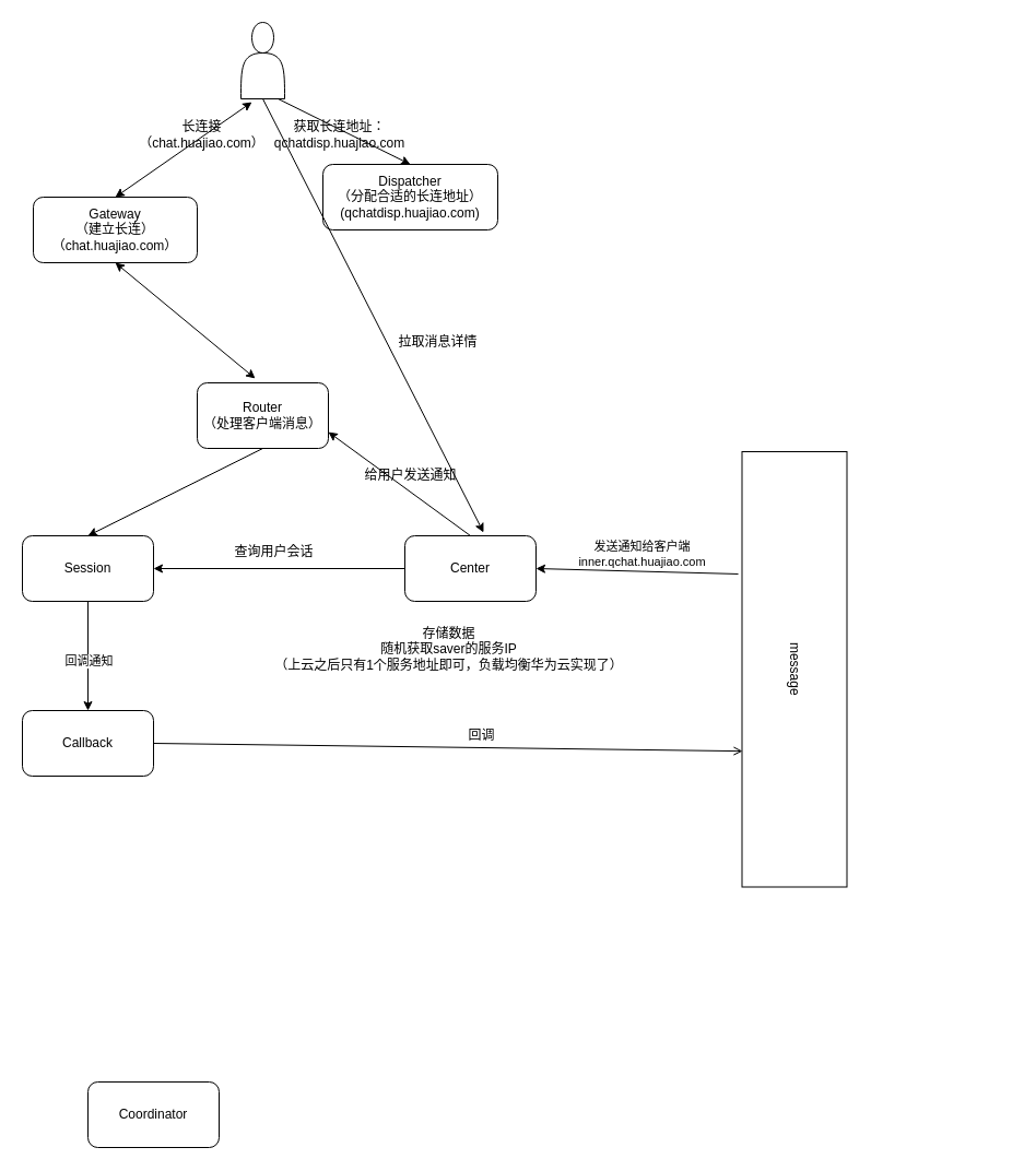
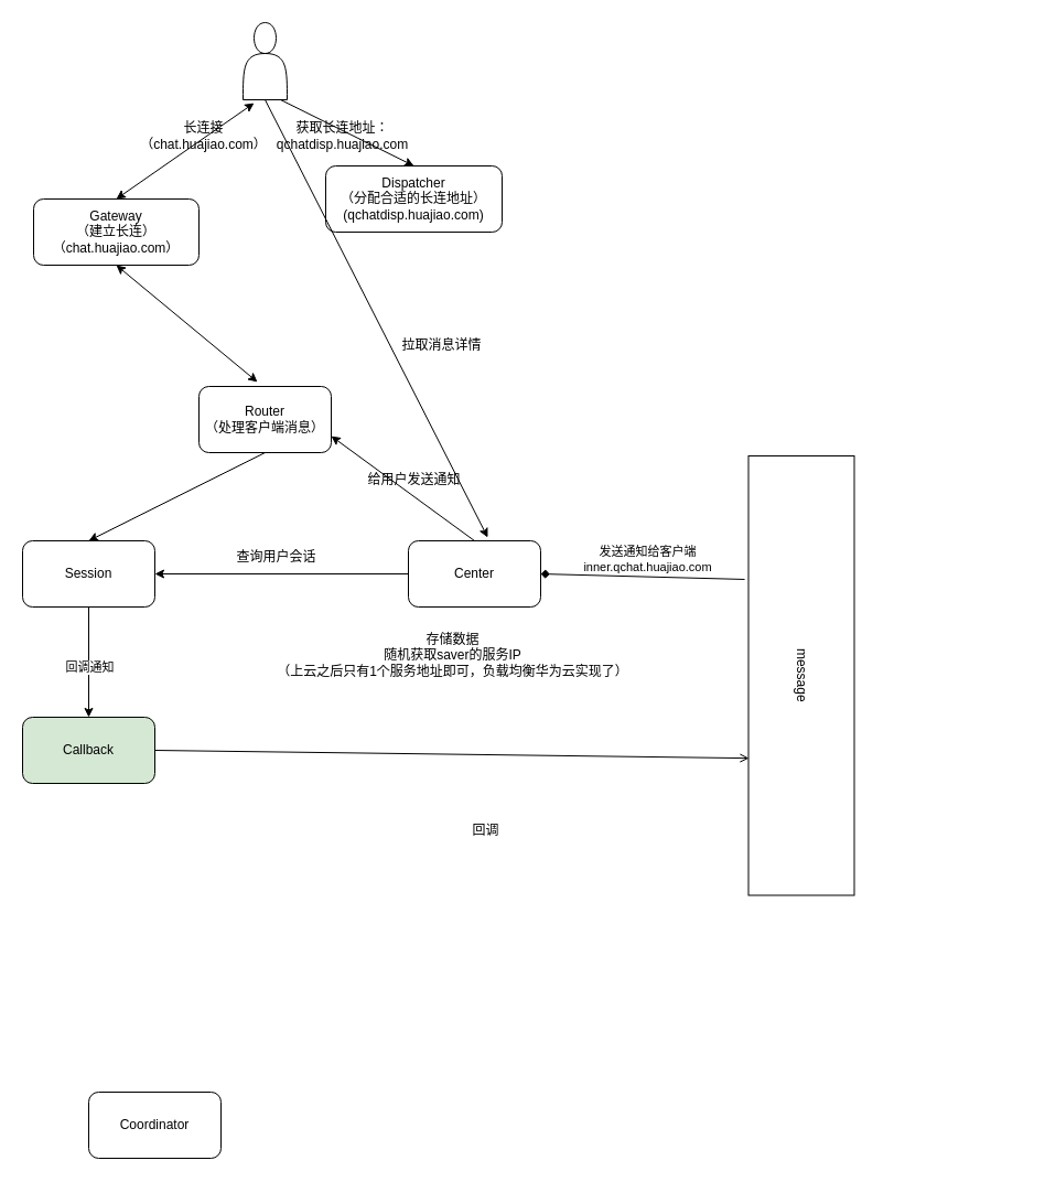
  <mxCell id="0" />
  <mxCell id="1" parent="0" />
  <mxCell id="2" value="Gateway&lt;br&gt;（建立长连）&lt;br&gt;（chat.huajiao.com）" style="rounded=1;whiteSpace=wrap;html=1;" vertex="1" parent="1"><mxGeometry x="30" y="180" width="150" height="60" as="geometry" /></mxCell>
- <mxCell id="3" value="Callback" style="rounded=1;whiteSpace=wrap;html=1;" vertex="1" parent="1"><mxGeometry x="20" y="650" width="120" height="60" as="geometry" /></mxCell>
+ <mxCell id="3" value="Callback" style="rounded=1;whiteSpace=wrap;html=1;fillColor=#d5e8d4;" vertex="1" parent="1"><mxGeometry x="20" y="650" width="120" height="60" as="geometry" /></mxCell>
  <mxCell id="4" value="Dispatcher&lt;br&gt;（分配合适的长连地址）&lt;br&gt;(qchatdisp.huajiao.com)" style="rounded=1;whiteSpace=wrap;html=1;" vertex="1" parent="1"><mxGeometry x="295" y="150" width="160" height="60" as="geometry" /></mxCell>
  <mxCell id="5" value="" style="shape=actor;whiteSpace=wrap;html=1;" vertex="1" parent="1"><mxGeometry x="220" y="20" width="40" height="70" as="geometry" /></mxCell>
  <mxCell id="6" value="长连接&lt;br&gt;（chat.huajiao.com）" style="text;html=1;align=center;verticalAlign=middle;resizable=0;points=[];autosize=1;strokeColor=none;fillColor=none;" vertex="1" parent="1"><mxGeometry x="114" y="103" width="140" height="40" as="geometry" /></mxCell>
  <mxCell id="7" value="" style="endArrow=classic;html=1;rounded=0;entryX=0.5;entryY=0;entryDx=0;entryDy=0;" edge="1" parent="1" target="4"><mxGeometry width="50" height="50" relative="1" as="geometry"><mxPoint x="254" y="90" as="sourcePoint" /><mxPoint x="304" y="40" as="targetPoint" /></mxGeometry></mxCell>
  <mxCell id="8" value="获取长连地址：&lt;br&gt;qchatdisp.huajiao.com" style="text;html=1;align=center;verticalAlign=middle;resizable=0;points=[];autosize=1;strokeColor=none;fillColor=none;" vertex="1" parent="1"><mxGeometry x="240" y="103" width="140" height="40" as="geometry" /></mxCell>
  <mxCell id="9" value="" style="endArrow=classic;startArrow=classic;html=1;rounded=0;exitX=0.5;exitY=0;exitDx=0;exitDy=0;" edge="1" parent="1" source="2"><mxGeometry width="50" height="50" relative="1" as="geometry"><mxPoint x="180" y="143" as="sourcePoint" /><mxPoint x="230" y="93" as="targetPoint" /></mxGeometry></mxCell>
  <mxCell id="10" value="Center" style="rounded=1;whiteSpace=wrap;html=1;container=0;" vertex="1" parent="1"><mxGeometry x="370" y="490" width="120" height="60" as="geometry" /></mxCell>
  <mxCell id="11" value="Coordinator" style="rounded=1;whiteSpace=wrap;html=1;container=0;" vertex="1" parent="1"><mxGeometry x="80" y="990" width="120" height="60" as="geometry" /></mxCell>
  <mxCell id="12" value="Router&lt;br&gt;（处理客户端消息）" style="rounded=1;whiteSpace=wrap;html=1;container=0;" vertex="1" parent="1"><mxGeometry x="180" y="350" width="120" height="60" as="geometry" /></mxCell>
  <mxCell id="13" value="Session" style="rounded=1;whiteSpace=wrap;html=1;container=0;" vertex="1" parent="1"><mxGeometry x="20" y="490" width="120" height="60" as="geometry" /></mxCell>
  <mxCell id="14" value="message" style="rounded=0;whiteSpace=wrap;html=1;rotation=90;container=0;" vertex="1" parent="1"><mxGeometry x="527.25" y="564.25" width="398.5" height="96" as="geometry" /></mxCell>
- <mxCell id="15" value="" style="endArrow=classic;html=1;rounded=0;entryX=1;entryY=0.5;entryDx=0;entryDy=0;exitX=0.281;exitY=1.036;exitDx=0;exitDy=0;exitPerimeter=0;" edge="1" parent="1" source="14" target="10"><mxGeometry width="50" height="50" relative="1" as="geometry"><mxPoint x="550" y="490" as="sourcePoint" /><mxPoint x="240" y="480" as="targetPoint" /></mxGeometry></mxCell>
+ <mxCell id="15" value="" style="endArrow=diamond;html=1;rounded=0;entryX=1;entryY=0.5;entryDx=0;entryDy=0;exitX=0.281;exitY=1.036;exitDx=0;exitDy=0;exitPerimeter=0;" edge="1" parent="1" source="14" target="10"><mxGeometry width="50" height="50" relative="1" as="geometry"><mxPoint x="550" y="490" as="sourcePoint" /><mxPoint x="240" y="480" as="targetPoint" /></mxGeometry></mxCell>
  <mxCell id="16" value="发送通知给客户端&lt;br&gt;inner.qchat.huajiao.com" style="edgeLabel;html=1;align=center;verticalAlign=middle;resizable=0;points=[];container=0;" vertex="1" connectable="0" parent="15"><mxGeometry x="0.171" y="-1" relative="1" as="geometry"><mxPoint x="19" y="-15" as="offset" /></mxGeometry></mxCell>
  <mxCell id="17" value="" style="endArrow=classic;html=1;rounded=0;entryX=1;entryY=0.5;entryDx=0;entryDy=0;exitX=0;exitY=0.5;exitDx=0;exitDy=0;" edge="1" parent="1" source="10" target="13"><mxGeometry width="50" height="50" relative="1" as="geometry"><mxPoint x="290" y="560" as="sourcePoint" /><mxPoint x="340" y="510" as="targetPoint" /></mxGeometry></mxCell>
  <mxCell id="18" value="查询用户会话" style="text;html=1;align=center;verticalAlign=middle;resizable=0;points=[];autosize=1;strokeColor=none;fillColor=none;container=0;" vertex="1" parent="1"><mxGeometry x="200" y="490" width="100" height="30" as="geometry" /></mxCell>
  <mxCell id="19" value="" style="endArrow=classic;html=1;rounded=0;entryX=1;entryY=0.75;entryDx=0;entryDy=0;" edge="1" parent="1" target="12"><mxGeometry width="50" height="50" relative="1" as="geometry"><mxPoint x="430" y="490" as="sourcePoint" /><mxPoint x="480" y="440" as="targetPoint" /></mxGeometry></mxCell>
  <mxCell id="20" value="给用户发送通知" style="text;html=1;align=center;verticalAlign=middle;resizable=0;points=[];autosize=1;strokeColor=none;fillColor=none;" vertex="1" parent="1"><mxGeometry x="320" y="420" width="110" height="30" as="geometry" /></mxCell>
  <mxCell id="21" value="存储数据&lt;br&gt;随机获取saver的服务IP&lt;br&gt;（上云之后只有1个服务地址即可，负载均衡华为云实现了）" style="text;html=1;align=center;verticalAlign=middle;resizable=0;points=[];autosize=1;strokeColor=none;fillColor=none;" vertex="1" parent="1"><mxGeometry x="240" y="564.25" width="340" height="60" as="geometry" /></mxCell>
  <mxCell id="22" value="" style="endArrow=classic;html=1;rounded=0;exitX=0.5;exitY=1;exitDx=0;exitDy=0;entryX=0.6;entryY=-0.05;entryDx=0;entryDy=0;entryPerimeter=0;" edge="1" parent="1" source="5" target="10"><mxGeometry width="50" height="50" relative="1" as="geometry"><mxPoint x="290" y="380" as="sourcePoint" /><mxPoint x="340" y="330" as="targetPoint" /></mxGeometry></mxCell>
  <mxCell id="23" value="拉取消息详情" style="text;html=1;align=center;verticalAlign=middle;resizable=0;points=[];autosize=1;strokeColor=none;fillColor=none;" vertex="1" parent="1"><mxGeometry x="350" y="298" width="100" height="30" as="geometry" /></mxCell>
  <mxCell id="24" value="" style="endArrow=classic;html=1;rounded=0;entryX=0.5;entryY=0;entryDx=0;entryDy=0;" edge="1" parent="1" target="3"><mxGeometry width="50" height="50" relative="1" as="geometry"><mxPoint x="80" y="550" as="sourcePoint" /><mxPoint x="130" y="500" as="targetPoint" /></mxGeometry></mxCell>
  <mxCell id="25" value="回调通知" style="edgeLabel;html=1;align=center;verticalAlign=middle;resizable=0;points=[];" vertex="1" connectable="0" parent="24"><mxGeometry x="0.086" relative="1" as="geometry"><mxPoint as="offset" /></mxGeometry></mxCell>
  <mxCell id="26" value="" style="endArrow=open;html=1;rounded=0;exitX=1;exitY=0.5;exitDx=0;exitDy=0;entryX=0.688;entryY=0.995;entryDx=0;entryDy=0;entryPerimeter=0;" edge="1" parent="1" source="3" target="14"><mxGeometry width="50" height="50" relative="1" as="geometry"><mxPoint x="240" y="640" as="sourcePoint" /><mxPoint x="640" y="670" as="targetPoint" /></mxGeometry></mxCell>
- <mxCell id="27" value="回调" style="text;html=1;align=center;verticalAlign=middle;resizable=0;points=[];autosize=1;strokeColor=none;fillColor=none;" vertex="1" parent="1"><mxGeometry x="415" y="658" width="50" height="30" as="geometry" /></mxCell>
+ <mxCell id="27" value="回调" style="text;html=1;align=center;verticalAlign=middle;resizable=0;points=[];autosize=1;strokeColor=none;fillColor=none;" vertex="1" parent="1"><mxGeometry x="415" y="738" width="50" height="30" as="geometry" /></mxCell>
  <mxCell id="28" value="" style="endArrow=classic;startArrow=classic;html=1;rounded=0;exitX=0.442;exitY=-0.067;exitDx=0;exitDy=0;exitPerimeter=0;" edge="1" parent="1" source="12"><mxGeometry width="50" height="50" relative="1" as="geometry"><mxPoint x="55" y="290" as="sourcePoint" /><mxPoint x="105" y="240" as="targetPoint" /></mxGeometry></mxCell>
  <mxCell id="29" value="" style="endArrow=classic;html=1;rounded=0;entryX=0.5;entryY=0;entryDx=0;entryDy=0;exitX=0.5;exitY=1;exitDx=0;exitDy=0;" edge="1" parent="1" source="12" target="13"><mxGeometry width="50" height="50" relative="1" as="geometry"><mxPoint x="215" y="440" as="sourcePoint" /><mxPoint x="265" y="390" as="targetPoint" /></mxGeometry></mxCell>
